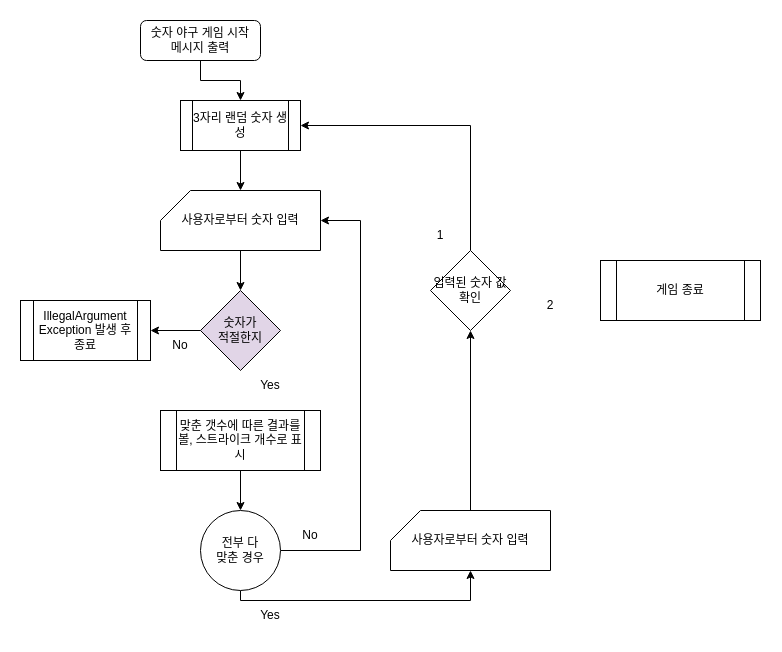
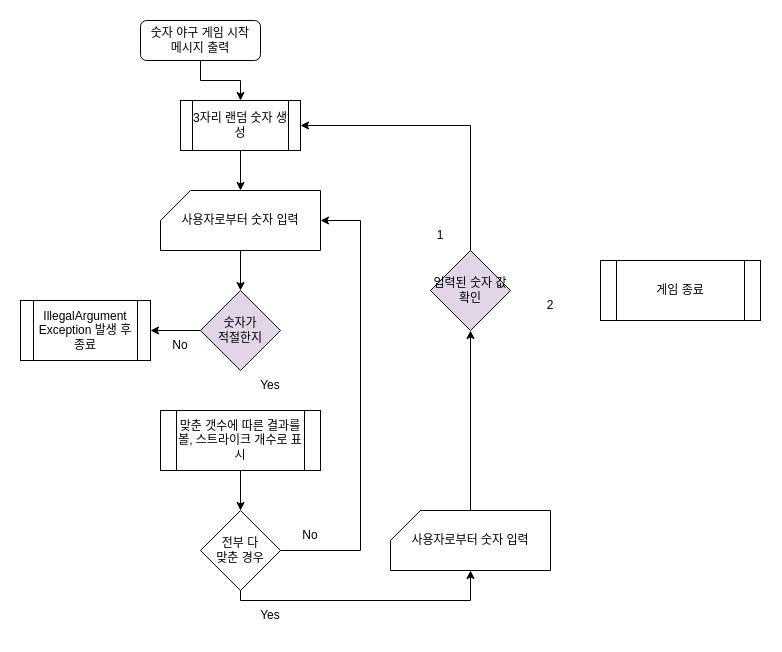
  <mxCell id="0" />
  <mxCell id="1" parent="0" />
  <mxCell id="2" style="edgeStyle=orthogonalEdgeStyle;rounded=0;orthogonalLoop=1;jettySize=auto;html=1;entryX=0.5;entryY=0;entryDx=0;entryDy=0;entryPerimeter=0;" edge="1" parent="1" source="3" target="5"><mxGeometry relative="1" as="geometry" /></mxCell>
  <mxCell id="3" value="3자리 랜덤 숫자 생성" style="shape=process;whiteSpace=wrap;html=1;backgroundOutline=1;" vertex="1" parent="1"><mxGeometry x="180" y="100" width="120" height="50" as="geometry" /></mxCell>
  <mxCell id="4" style="edgeStyle=orthogonalEdgeStyle;rounded=0;orthogonalLoop=1;jettySize=auto;html=1;entryX=0.5;entryY=0;entryDx=0;entryDy=0;" edge="1" parent="1" source="5" target="6"><mxGeometry relative="1" as="geometry" /></mxCell>
  <mxCell id="5" value="사용자로부터 숫자 입력" style="shape=card;whiteSpace=wrap;html=1;" vertex="1" parent="1"><mxGeometry x="160" y="190" width="160" height="60" as="geometry" /></mxCell>
  <mxCell id="6" value="숫자가 &lt;br&gt;적절한지" style="rhombus;whiteSpace=wrap;html=1;fillColor=#e1d5e7;" vertex="1" parent="1"><mxGeometry x="200" y="290" width="80" height="80" as="geometry" /></mxCell>
  <mxCell id="7" value="" style="endArrow=classic;html=1;rounded=0;exitX=0;exitY=0.5;exitDx=0;exitDy=0;entryX=1;entryY=0.5;entryDx=0;entryDy=0;" edge="1" parent="1" source="6" target="8"><mxGeometry width="50" height="50" relative="1" as="geometry"><mxPoint x="330" y="330" as="sourcePoint" /><mxPoint x="150" y="330" as="targetPoint" /></mxGeometry></mxCell>
  <mxCell id="8" value="IllegalArgument&lt;br&gt;Exception 발생 후 종료" style="shape=process;whiteSpace=wrap;html=1;backgroundOutline=1;" vertex="1" parent="1"><mxGeometry x="20" y="300" width="130" height="60" as="geometry" /></mxCell>
  <mxCell id="9" value="No" style="text;html=1;strokeColor=none;fillColor=none;align=center;verticalAlign=middle;whiteSpace=wrap;rounded=0;" vertex="1" parent="1"><mxGeometry x="150" y="330" width="60" height="30" as="geometry" /></mxCell>
  <mxCell id="10" style="edgeStyle=orthogonalEdgeStyle;rounded=0;orthogonalLoop=1;jettySize=auto;html=1;entryX=0.5;entryY=0;entryDx=0;entryDy=0;" edge="1" parent="1" source="11" target="3"><mxGeometry relative="1" as="geometry" /></mxCell>
  <mxCell id="11" value="숫자 야구 게임 시작&lt;br&gt;메시지 출력" style="rounded=1;whiteSpace=wrap;html=1;fontSize=12;glass=0;strokeWidth=1;shadow=0;" vertex="1" parent="1"><mxGeometry x="140" y="20" width="120" height="40" as="geometry" /></mxCell>
  <mxCell id="12" style="edgeStyle=orthogonalEdgeStyle;rounded=0;orthogonalLoop=1;jettySize=auto;html=1;entryX=0.5;entryY=0;entryDx=0;entryDy=0;" edge="1" parent="1" source="13" target="16"><mxGeometry relative="1" as="geometry" /></mxCell>
  <mxCell id="13" value="맞춘 갯수에 따른 결과를 볼, 스트라이크 개수로 표시" style="shape=process;whiteSpace=wrap;html=1;backgroundOutline=1;" vertex="1" parent="1"><mxGeometry x="160" y="410" width="160" height="60" as="geometry" /></mxCell>
  <mxCell id="14" style="edgeStyle=orthogonalEdgeStyle;rounded=0;orthogonalLoop=1;jettySize=auto;html=1;entryX=0.5;entryY=1;entryDx=0;entryDy=0;entryPerimeter=0;" edge="1" parent="1" source="16" target="18"><mxGeometry relative="1" as="geometry"><Array as="points"><mxPoint x="240" y="600" /><mxPoint x="470" y="600" /></Array></mxGeometry></mxCell>
  <mxCell id="15" style="edgeStyle=orthogonalEdgeStyle;rounded=0;orthogonalLoop=1;jettySize=auto;html=1;entryX=1;entryY=0.5;entryDx=0;entryDy=0;entryPerimeter=0;" edge="1" parent="1" source="16" target="5"><mxGeometry relative="1" as="geometry"><Array as="points"><mxPoint x="360" y="550" /><mxPoint x="360" y="220" /></Array></mxGeometry></mxCell>
- <mxCell id="16" value="전부 다 &lt;br&gt;맞춘 경우" style="ellipse;whiteSpace=wrap;html=1;" vertex="1" parent="1"><mxGeometry x="200" y="510" width="80" height="80" as="geometry" /></mxCell>
+ <mxCell id="16" value="전부 다 &lt;br&gt;맞춘 경우" style="rhombus;whiteSpace=wrap;html=1;" vertex="1" parent="1"><mxGeometry x="200" y="510" width="80" height="80" as="geometry" /></mxCell>
  <mxCell id="17" style="edgeStyle=orthogonalEdgeStyle;rounded=0;orthogonalLoop=1;jettySize=auto;html=1;entryX=0.5;entryY=1;entryDx=0;entryDy=0;" edge="1" parent="1" source="18" target="20"><mxGeometry relative="1" as="geometry" /></mxCell>
  <mxCell id="18" value="사용자로부터 숫자 입력" style="shape=card;whiteSpace=wrap;html=1;" vertex="1" parent="1"><mxGeometry x="390" y="510" width="160" height="60" as="geometry" /></mxCell>
  <mxCell id="19" style="edgeStyle=orthogonalEdgeStyle;rounded=0;orthogonalLoop=1;jettySize=auto;html=1;entryX=1;entryY=0.5;entryDx=0;entryDy=0;" edge="1" parent="1" source="20" target="3"><mxGeometry relative="1" as="geometry"><Array as="points"><mxPoint x="470" y="125" /></Array></mxGeometry></mxCell>
- <mxCell id="20" value="입력된 숫자 값 확인" style="rhombus;whiteSpace=wrap;html=1;" vertex="1" parent="1"><mxGeometry x="430" y="250" width="80" height="80" as="geometry" /></mxCell>
+ <mxCell id="20" value="입력된 숫자 값 확인" style="rhombus;whiteSpace=wrap;html=1;fillColor=#e1d5e7;" vertex="1" parent="1"><mxGeometry x="430" y="250" width="80" height="80" as="geometry" /></mxCell>
  <mxCell id="21" value="게임 종료" style="shape=process;whiteSpace=wrap;html=1;backgroundOutline=1;" vertex="1" parent="1"><mxGeometry x="600" y="260" width="160" height="60" as="geometry" /></mxCell>
  <mxCell id="22" value="Yes" style="text;html=1;strokeColor=none;fillColor=none;align=center;verticalAlign=middle;whiteSpace=wrap;rounded=0;" vertex="1" parent="1"><mxGeometry x="240" y="370" width="60" height="30" as="geometry" /></mxCell>
  <mxCell id="23" value="Yes" style="text;html=1;strokeColor=none;fillColor=none;align=center;verticalAlign=middle;whiteSpace=wrap;rounded=0;" vertex="1" parent="1"><mxGeometry x="240" y="600" width="60" height="30" as="geometry" /></mxCell>
  <mxCell id="24" value="No" style="text;html=1;strokeColor=none;fillColor=none;align=center;verticalAlign=middle;whiteSpace=wrap;rounded=0;" vertex="1" parent="1"><mxGeometry x="280" y="520" width="60" height="30" as="geometry" /></mxCell>
  <mxCell id="25" value="2" style="text;html=1;strokeColor=none;fillColor=none;align=center;verticalAlign=middle;whiteSpace=wrap;rounded=0;" vertex="1" parent="1"><mxGeometry x="520" y="290" width="60" height="30" as="geometry" /></mxCell>
  <mxCell id="26" value="1" style="text;html=1;strokeColor=none;fillColor=none;align=center;verticalAlign=middle;whiteSpace=wrap;rounded=0;" vertex="1" parent="1"><mxGeometry x="410" y="220" width="60" height="30" as="geometry" /></mxCell>
